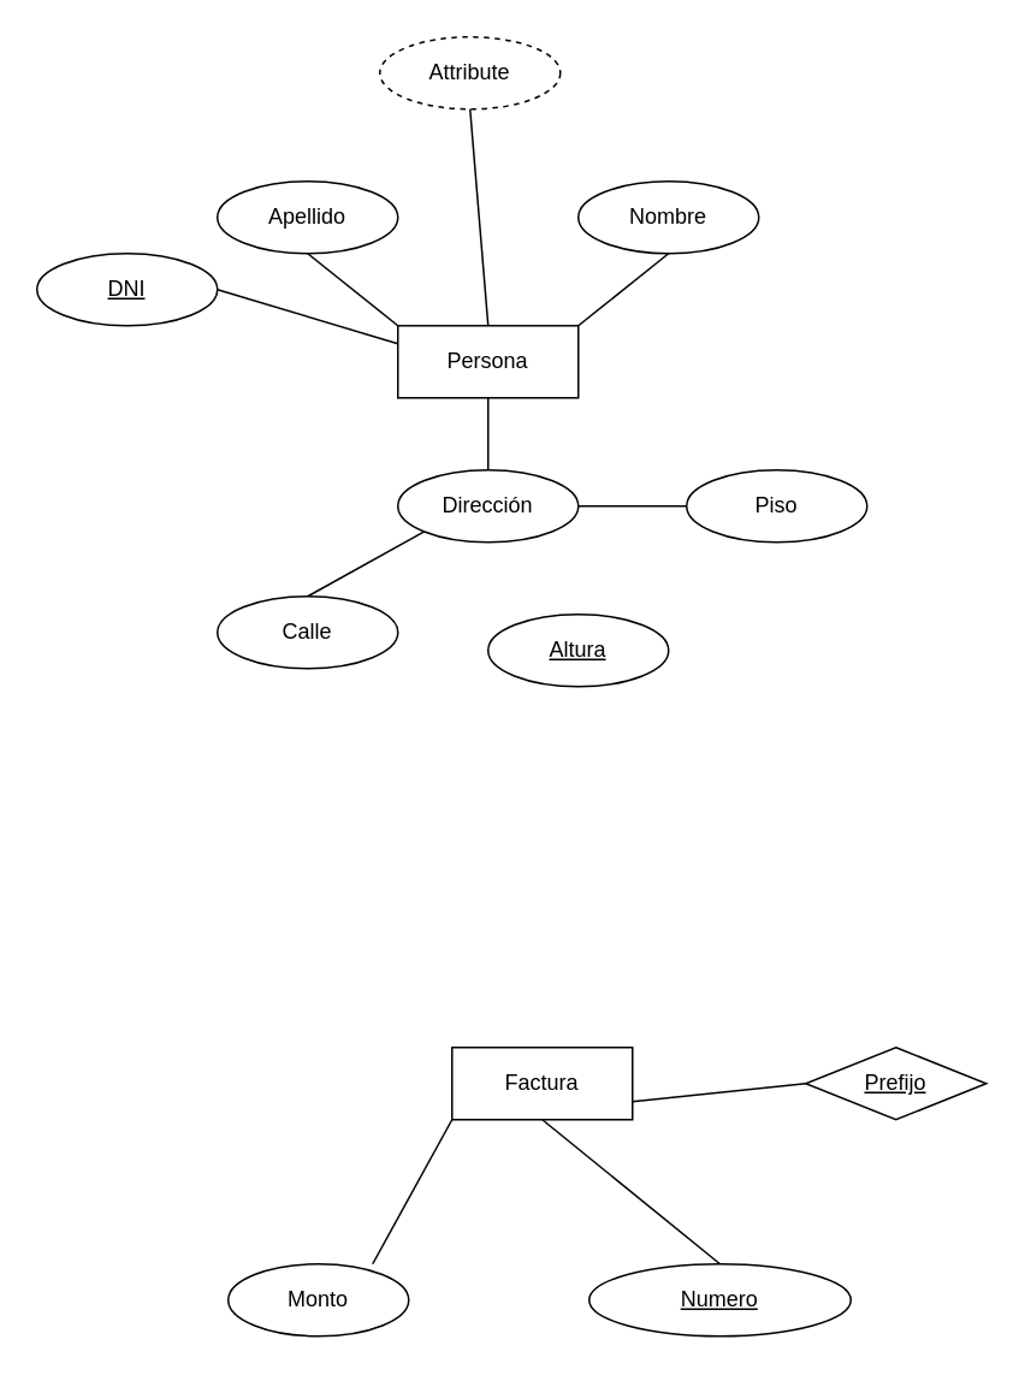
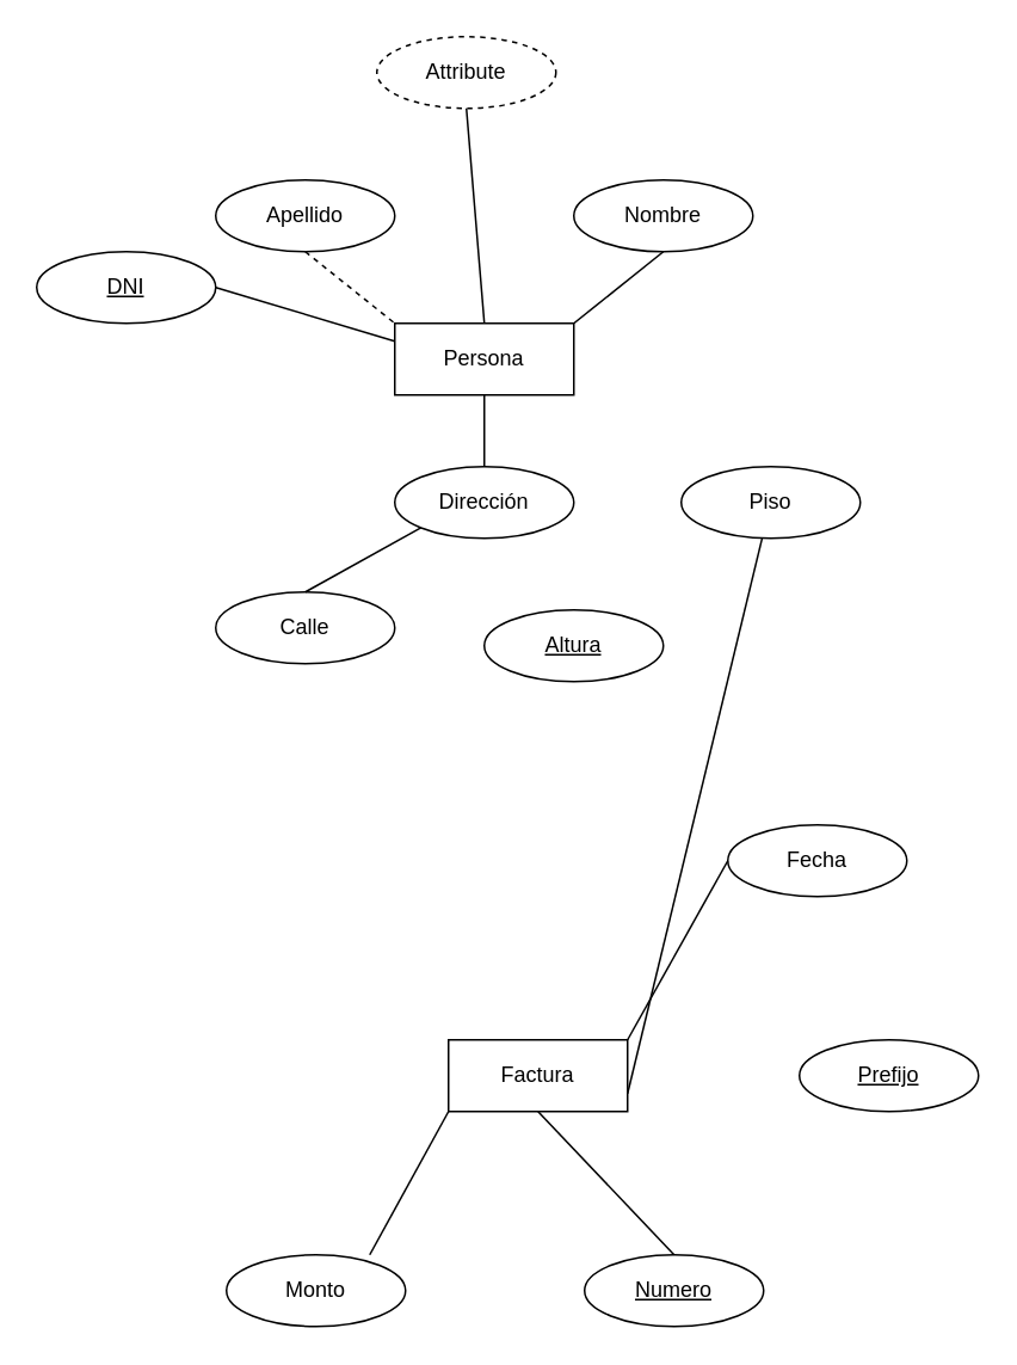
  <mxCell id="0" />
  <mxCell id="1" parent="0" />
  <mxCell id="2" value="Persona" style="whiteSpace=wrap;html=1;align=center;" vertex="1" parent="1"><mxGeometry x="220" y="180" width="100" height="40" as="geometry" /></mxCell>
  <mxCell id="3" value="Apellido" style="ellipse;whiteSpace=wrap;html=1;align=center;" vertex="1" parent="1"><mxGeometry x="120" y="100" width="100" height="40" as="geometry" /></mxCell>
  <mxCell id="4" value="Nombre" style="ellipse;whiteSpace=wrap;html=1;align=center;" vertex="1" parent="1"><mxGeometry x="320" y="100" width="100" height="40" as="geometry" /></mxCell>
- <mxCell id="5" value="" style="endArrow=none;html=1;rounded=0;exitX=0.5;exitY=1;exitDx=0;exitDy=0;entryX=0;entryY=0;entryDx=0;entryDy=0;" edge="1" parent="1" source="3" target="2"><mxGeometry relative="1" as="geometry"><mxPoint x="210" y="230" as="sourcePoint" /><mxPoint x="370" y="230" as="targetPoint" /></mxGeometry></mxCell>
+ <mxCell id="5" value="" style="endArrow=none;html=1;rounded=0;exitX=0.5;exitY=1;exitDx=0;exitDy=0;entryX=0;entryY=0;entryDx=0;entryDy=0;dashed=1;" edge="1" parent="1" source="3" target="2"><mxGeometry relative="1" as="geometry"><mxPoint x="210" y="230" as="sourcePoint" /><mxPoint x="370" y="230" as="targetPoint" /></mxGeometry></mxCell>
  <mxCell id="6" value="" style="endArrow=none;html=1;rounded=0;exitX=0.5;exitY=1;exitDx=0;exitDy=0;entryX=1;entryY=0;entryDx=0;entryDy=0;" edge="1" parent="1" source="4" target="2"><mxGeometry relative="1" as="geometry"><mxPoint x="210" y="230" as="sourcePoint" /><mxPoint x="370" y="230" as="targetPoint" /></mxGeometry></mxCell>
  <mxCell id="7" value="Dirección" style="ellipse;whiteSpace=wrap;html=1;align=center;" vertex="1" parent="1"><mxGeometry x="220" y="260" width="100" height="40" as="geometry" /></mxCell>
  <mxCell id="8" value="" style="endArrow=none;html=1;rounded=0;exitX=0.5;exitY=1;exitDx=0;exitDy=0;entryX=0.5;entryY=0;entryDx=0;entryDy=0;" edge="1" parent="1" source="2" target="7"><mxGeometry relative="1" as="geometry"><mxPoint x="210" y="230" as="sourcePoint" /><mxPoint x="370" y="230" as="targetPoint" /></mxGeometry></mxCell>
  <mxCell id="9" value="Calle" style="ellipse;whiteSpace=wrap;html=1;align=center;" vertex="1" parent="1"><mxGeometry x="120" y="330" width="100" height="40" as="geometry" /></mxCell>
  <mxCell id="10" value="Altura" style="ellipse;whiteSpace=wrap;html=1;align=center;fontStyle=4;" vertex="1" parent="1"><mxGeometry x="270" y="340" width="100" height="40" as="geometry" /></mxCell>
  <mxCell id="11" value="Piso" style="ellipse;whiteSpace=wrap;html=1;align=center;" vertex="1" parent="1"><mxGeometry x="380" y="260" width="100" height="40" as="geometry" /></mxCell>
  <mxCell id="12" value="" style="endArrow=none;html=1;rounded=0;exitX=0.5;exitY=0;exitDx=0;exitDy=0;entryX=0;entryY=1;entryDx=0;entryDy=0;" edge="1" parent="1" source="9" target="7"><mxGeometry relative="1" as="geometry"><mxPoint x="210" y="230" as="sourcePoint" /><mxPoint x="370" y="230" as="targetPoint" /></mxGeometry></mxCell>
- <mxCell id="13" value="" style="endArrow=none;html=1;rounded=0;exitX=1;exitY=0.5;exitDx=0;exitDy=0;entryX=0;entryY=0.5;entryDx=0;entryDy=0;" edge="1" parent="1" source="7" target="11"><mxGeometry relative="1" as="geometry"><mxPoint x="210" y="230" as="sourcePoint" /><mxPoint x="370" y="230" as="targetPoint" /></mxGeometry></mxCell>
  <mxCell id="14" value="Attribute" style="ellipse;whiteSpace=wrap;html=1;align=center;dashed=1;" vertex="1" parent="1"><mxGeometry x="210" y="20" width="100" height="40" as="geometry" /></mxCell>
  <mxCell id="15" value="" style="endArrow=none;html=1;rounded=0;entryX=0.5;entryY=1;entryDx=0;entryDy=0;exitX=0.5;exitY=0;exitDx=0;exitDy=0;" edge="1" parent="1" source="2" target="14"><mxGeometry relative="1" as="geometry"><mxPoint x="120" y="150" as="sourcePoint" /><mxPoint x="280" y="150" as="targetPoint" /></mxGeometry></mxCell>
  <mxCell id="16" value="DNI" style="ellipse;whiteSpace=wrap;html=1;align=center;fontStyle=4;" vertex="1" parent="1"><mxGeometry x="20" y="140" width="100" height="40" as="geometry" /></mxCell>
  <mxCell id="17" value="" style="endArrow=none;html=1;rounded=0;exitX=1;exitY=0.5;exitDx=0;exitDy=0;entryX=0;entryY=0.25;entryDx=0;entryDy=0;" edge="1" parent="1" source="16" target="2"><mxGeometry relative="1" as="geometry"><mxPoint x="186" y="250" as="sourcePoint" /><mxPoint x="346" y="250" as="targetPoint" /></mxGeometry></mxCell>
  <mxCell id="18" value="Factura" style="whiteSpace=wrap;html=1;align=center;" vertex="1" parent="1"><mxGeometry x="250" y="580" width="100" height="40" as="geometry" /></mxCell>
- <mxCell id="20" value="Prefijo" style="rhombus;whiteSpace=wrap;html=1;align=center;fontStyle=4;" vertex="1" parent="1"><mxGeometry x="446" y="580" width="100" height="40" as="geometry" /></mxCell>
- <mxCell id="21" value="Numero" style="ellipse;whiteSpace=wrap;html=1;align=center;fontStyle=4" vertex="1" parent="1"><mxGeometry x="326" y="700" width="145" height="40" as="geometry" /></mxCell>
+ <mxCell id="19" value="Fecha" style="ellipse;whiteSpace=wrap;html=1;align=center;" vertex="1" parent="1"><mxGeometry x="406" y="460" width="100" height="40" as="geometry" /></mxCell>
+ <mxCell id="20" value="Prefijo" style="ellipse;whiteSpace=wrap;html=1;align=center;fontStyle=4" vertex="1" parent="1"><mxGeometry x="446" y="580" width="100" height="40" as="geometry" /></mxCell>
+ <mxCell id="21" value="Numero" style="ellipse;whiteSpace=wrap;html=1;align=center;fontStyle=4" vertex="1" parent="1"><mxGeometry x="326" y="700" width="100" height="40" as="geometry" /></mxCell>
  <mxCell id="22" value="Monto" style="ellipse;whiteSpace=wrap;html=1;align=center;" vertex="1" parent="1"><mxGeometry x="126" y="700" width="100" height="40" as="geometry" /></mxCell>
  <mxCell id="23" value="" style="endArrow=none;html=1;rounded=0;exitX=0.8;exitY=0;exitDx=0;exitDy=0;exitPerimeter=0;entryX=0;entryY=1;entryDx=0;entryDy=0;" edge="1" parent="1" source="22" target="18"><mxGeometry relative="1" as="geometry"><mxPoint x="196" y="650" as="sourcePoint" /><mxPoint x="356" y="650" as="targetPoint" /></mxGeometry></mxCell>
  <mxCell id="24" value="" style="endArrow=none;html=1;rounded=0;exitX=0.5;exitY=1;exitDx=0;exitDy=0;entryX=0.5;entryY=0;entryDx=0;entryDy=0;" edge="1" parent="1" source="18" target="21"><mxGeometry relative="1" as="geometry"><mxPoint x="196" y="650" as="sourcePoint" /><mxPoint x="356" y="650" as="targetPoint" /></mxGeometry></mxCell>
- <mxCell id="25" value="" style="endArrow=none;html=1;rounded=0;exitX=1;exitY=0.75;exitDx=0;exitDy=0;entryX=0;entryY=0.5;entryDx=0;entryDy=0;" edge="1" parent="1" source="18" target="20"><mxGeometry relative="1" as="geometry"><mxPoint x="196" y="650" as="sourcePoint" /><mxPoint x="356" y="650" as="targetPoint" /></mxGeometry></mxCell>
+ <mxCell id="25" value="" style="endArrow=none;html=1;rounded=0;exitX=1;exitY=0.75;exitDx=0;exitDy=0;" edge="1" parent="1" source="18" target="11"><mxGeometry relative="1" as="geometry"><mxPoint x="196" y="650" as="sourcePoint" /><mxPoint x="356" y="650" as="targetPoint" /></mxGeometry></mxCell>
+ <mxCell id="26" value="" style="endArrow=none;html=1;rounded=0;exitX=1;exitY=0;exitDx=0;exitDy=0;entryX=0;entryY=0.5;entryDx=0;entryDy=0;" edge="1" parent="1" source="18" target="19"><mxGeometry relative="1" as="geometry"><mxPoint x="196" y="650" as="sourcePoint" /><mxPoint x="356" y="650" as="targetPoint" /></mxGeometry></mxCell>
